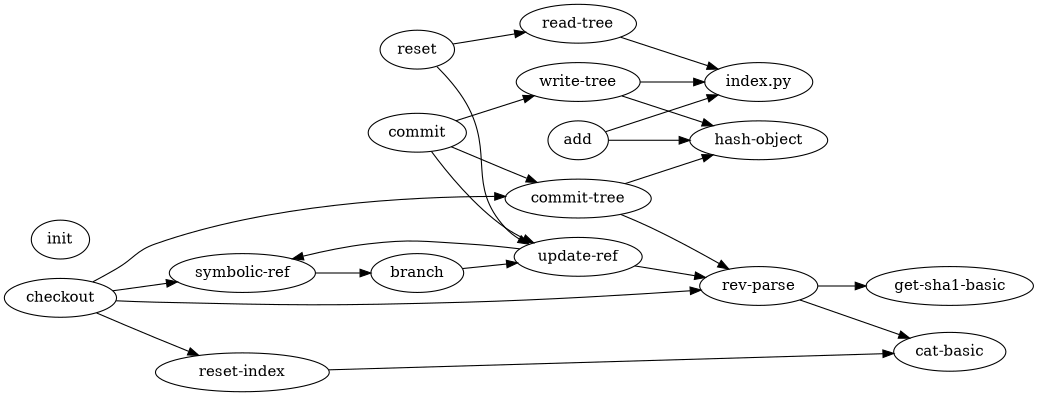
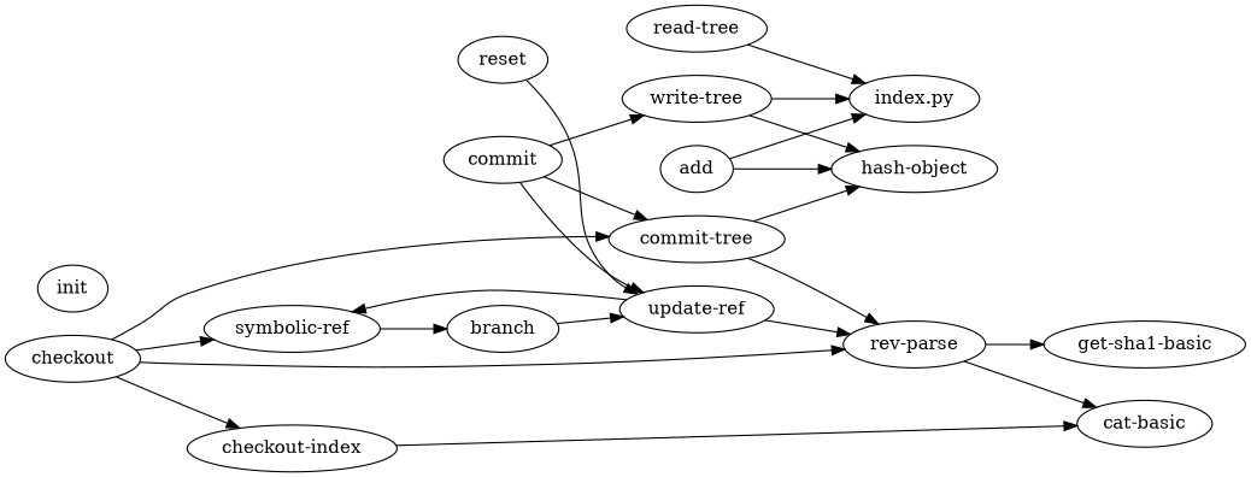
  digraph {
    rankdir=LR
    add
    "index.py"
    "hash-object"
    "write-tree"
    commit
    "commit-tree"
    "update-ref"
    "rev-parse"
    "symbolic-ref"
    "get-sha1-basic"
    n11 [label="cat-basic"]
    branch
    checkout
-   "checkout-index" [label="reset-index"]
+   "checkout-index"
    "read-tree"
    init
    reset
    add -> "index.py"
    add -> "hash-object"
    "write-tree" -> "index.py"
    "write-tree" -> "hash-object"
    commit -> "write-tree"
    commit -> "commit-tree"
    commit -> "update-ref"
    "commit-tree" -> "hash-object"
    "commit-tree" -> "rev-parse"
    "update-ref" -> "rev-parse"
    "update-ref" -> "symbolic-ref"
    "rev-parse" -> "get-sha1-basic"
    "rev-parse" -> n11
    "symbolic-ref" -> branch
    branch -> "update-ref"
    checkout -> "commit-tree"
    checkout -> "rev-parse"
    checkout -> "symbolic-ref"
    checkout -> "checkout-index"
    "checkout-index" -> n11
    "read-tree" -> "index.py"
    reset -> "update-ref"
-   reset -> "read-tree"
  }
